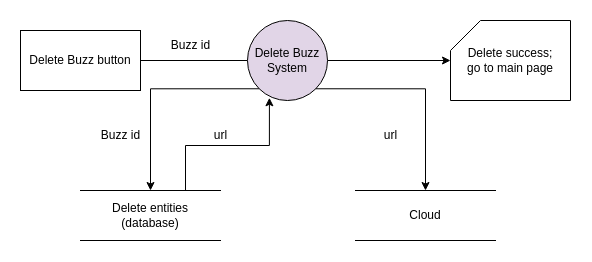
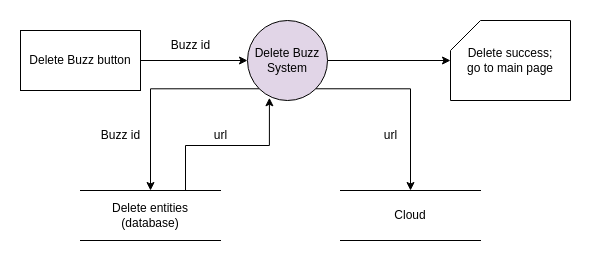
  <mxCell id="0" />
  <mxCell id="1" parent="0" />
- <mxCell id="2" style="edgeStyle=orthogonalEdgeStyle;rounded=0;orthogonalLoop=1;jettySize=auto;html=1;exitX=1;exitY=0.5;exitDx=0;exitDy=0;entryX=0;entryY=0.5;entryDx=0;entryDy=0;startArrow=none;endArrow=none;" edge="1" parent="1" source="11" target="6"><mxGeometry relative="1" as="geometry" /></mxCell>
+ <mxCell id="2" style="edgeStyle=orthogonalEdgeStyle;rounded=0;orthogonalLoop=1;jettySize=auto;html=1;exitX=1;exitY=0.5;exitDx=0;exitDy=0;entryX=0;entryY=0.5;entryDx=0;entryDy=0;startArrow=none;" edge="1" parent="1" source="11" target="6"><mxGeometry relative="1" as="geometry" /></mxCell>
  <mxCell id="3" value="Delete success;&lt;br&gt;go to main page" style="shape=card;whiteSpace=wrap;html=1;" vertex="1" parent="1"><mxGeometry x="450" y="20" width="120" height="80" as="geometry" /></mxCell>
  <mxCell id="4" style="edgeStyle=orthogonalEdgeStyle;rounded=0;orthogonalLoop=1;jettySize=auto;html=1;exitX=1;exitY=0.5;exitDx=0;exitDy=0;" edge="1" parent="1" source="6" target="3"><mxGeometry relative="1" as="geometry" /></mxCell>
  <mxCell id="5" style="edgeStyle=orthogonalEdgeStyle;rounded=0;orthogonalLoop=1;jettySize=auto;html=1;exitX=0;exitY=1;exitDx=0;exitDy=0;entryX=0.5;entryY=0;entryDx=0;entryDy=0;" edge="1" parent="1" source="6" target="9"><mxGeometry relative="1" as="geometry" /></mxCell>
  <mxCell id="6" value="Delete Buzz&lt;br&gt;System" style="ellipse;whiteSpace=wrap;html=1;aspect=fixed;fillColor=#e1d5e7;" vertex="1" parent="1"><mxGeometry x="247" y="20" width="80" height="80" as="geometry" /></mxCell>
  <mxCell id="7" value="Buzz id" style="text;html=1;align=center;verticalAlign=middle;resizable=0;points=[];autosize=1;strokeColor=none;fillColor=none;" vertex="1" parent="1"><mxGeometry x="160" y="30" width="60" height="30" as="geometry" /></mxCell>
  <mxCell id="8" style="edgeStyle=orthogonalEdgeStyle;rounded=0;orthogonalLoop=1;jettySize=auto;html=1;exitX=0.75;exitY=0;exitDx=0;exitDy=0;entryX=0.274;entryY=0.966;entryDx=0;entryDy=0;entryPerimeter=0;" edge="1" parent="1" source="9" target="6"><mxGeometry relative="1" as="geometry" /></mxCell>
  <mxCell id="9" value="Delete entities&lt;br data-darkreader-inline-border=&quot;&quot; style=&quot;border-color: var(--darkreader-border--border-color); --darkreader-inline-border:var(--darkreader-border--darkreader-border--border-color);&quot;&gt;(database)" style="shape=partialRectangle;whiteSpace=wrap;html=1;left=0;right=0;fillColor=none;rounded=0;strokeColor=default;fontFamily=Helvetica;fontSize=12;fontColor=default;" vertex="1" parent="1"><mxGeometry x="80" y="190" width="140" height="50" as="geometry" /></mxCell>
  <mxCell id="10" value="Buzz id" style="text;html=1;align=center;verticalAlign=middle;resizable=0;points=[];autosize=1;strokeColor=none;fillColor=none;" vertex="1" parent="1"><mxGeometry x="90" y="120" width="60" height="30" as="geometry" /></mxCell>
  <mxCell id="11" value="Delete Buzz button" style="rounded=0;whiteSpace=wrap;html=1;" vertex="1" parent="1"><mxGeometry x="20" y="30" width="120" height="60" as="geometry" /></mxCell>
  <mxCell id="12" value="url" style="text;html=1;align=center;verticalAlign=middle;resizable=0;points=[];autosize=1;strokeColor=none;fillColor=none;" vertex="1" parent="1"><mxGeometry x="200" y="120" width="40" height="30" as="geometry" /></mxCell>
  <mxCell id="13" style="edgeStyle=orthogonalEdgeStyle;rounded=0;orthogonalLoop=1;jettySize=auto;html=1;exitX=1;exitY=1;exitDx=0;exitDy=0;entryX=0.5;entryY=0;entryDx=0;entryDy=0;" edge="1" parent="1" target="14" source="6"><mxGeometry relative="1" as="geometry"><mxPoint x="519" y="88" as="sourcePoint" /></mxGeometry></mxCell>
- <mxCell id="14" value="Cloud" style="shape=partialRectangle;whiteSpace=wrap;html=1;left=0;right=0;fillColor=none;rounded=0;strokeColor=default;fontFamily=Helvetica;fontSize=12;fontColor=default;" vertex="1" parent="1"><mxGeometry x="355" y="190" width="140" height="50" as="geometry" /></mxCell>
+ <mxCell id="14" value="Cloud" style="shape=partialRectangle;whiteSpace=wrap;html=1;left=0;right=0;fillColor=none;rounded=0;strokeColor=default;fontFamily=Helvetica;fontSize=12;fontColor=default;" vertex="1" parent="1"><mxGeometry x="340" y="190" width="140" height="50" as="geometry" /></mxCell>
  <mxCell id="15" value="url" style="text;html=1;align=center;verticalAlign=middle;resizable=0;points=[];autosize=1;strokeColor=none;fillColor=none;" vertex="1" parent="1"><mxGeometry x="370" y="120" width="40" height="30" as="geometry" /></mxCell>
